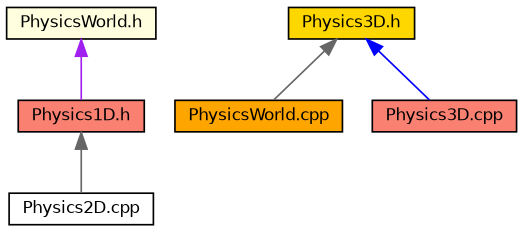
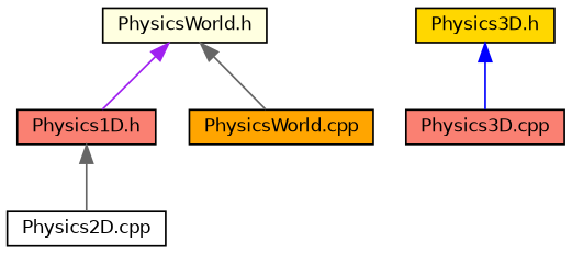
  digraph {
    node [color=black fillcolor=salmon fontname=Helvetica fontsize=10 shape=record style=filled]
    edge [color=gray40 dir=back fontname=Helvetica fontsize=10 labelfontname=Helvetica labelfontsize=10 style=solid]
    n1 [fillcolor=lightyellow fontcolor=black height=0.2 label="PhysicsWorld.h" width=0.4]
    n2 [height=0.2 label="Physics1D.h" width=0.4]
    n3 [fillcolor=orange height=0.2 label="PhysicsWorld.cpp" width=0.4]
    n4 [fillcolor=white height=0.2 label="Physics2D.cpp" width=0.4]
    n5 [fillcolor=gold height=0.2 label="Physics3D.h" width=0.4]
    n6 [height=0.2 label="Physics3D.cpp" width=0.4]
    n1 -> n2 [color=purple]
-   n5 -> n3
+   n1 -> n3
    n2 -> n4
    n5 -> n6 [color=blue]
  }
